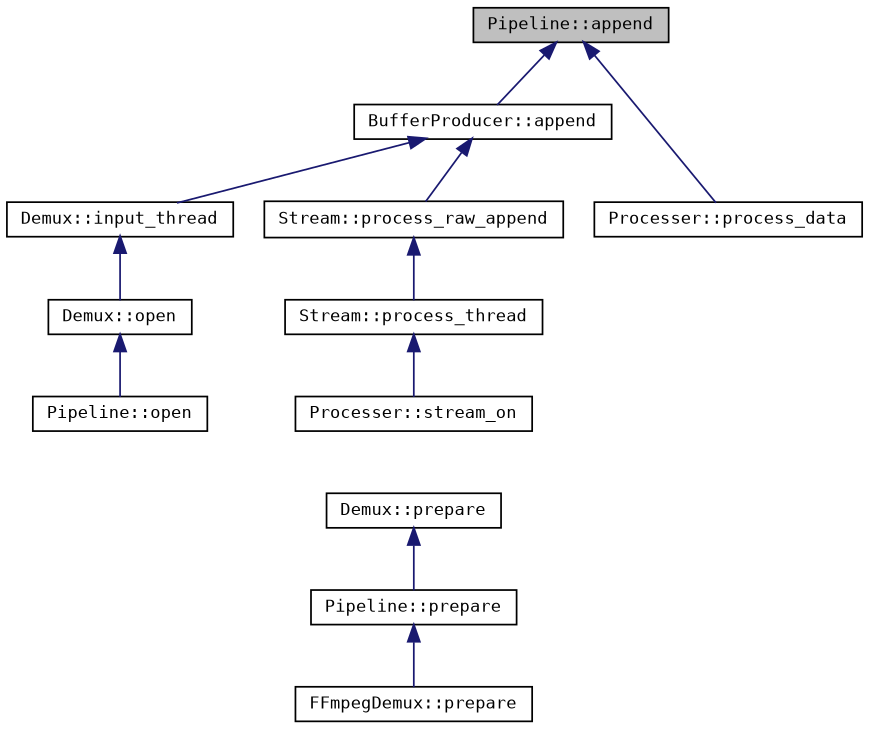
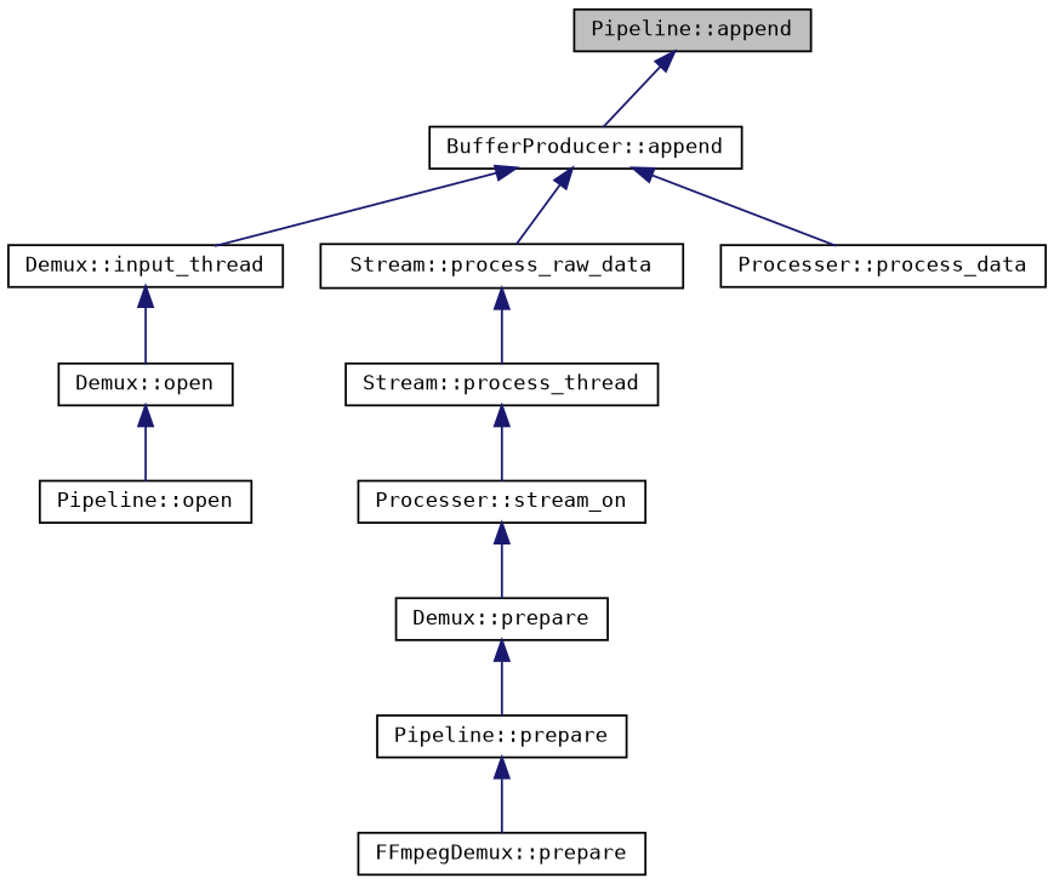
  digraph {
    fontname="DejaVu Sans Mono"
    rankdir=TB
    node [color=black fillcolor=white fontname="DejaVu Sans Mono" fontsize=10 shape=record style=filled]
    edge [color=midnightblue dir=back fontname="DejaVu Sans Mono" fontsize=10 labelfontname=Helvetica labelfontsize=10 style=solid]
    n1 [fillcolor=grey75 fontcolor=black height=0.2 label="Pipeline::append" width=0.4]
    n2 [height=0.2 label="BufferProducer::append" width=0.4]
    n3 [height=0.2 label="Demux::input_thread" width=0.4]
    n4 [height=0.2 label="Processer::process_data" width=0.4]
-   n5 [height=0.2 label="Stream::process_raw_append" width=0.4]
+   n5 [height=0.2 label="Stream::process_raw_data" width=0.4]
    n6 [height=0.2 label="Demux::open" width=0.4]
    n7 [height=0.2 label="Pipeline::open" width=0.4]
    n8 [height=0.2 label="Stream::process_thread" width=0.4]
    n9 [height=0.2 label="Processer::stream_on" width=0.4]
    n10 [height=0.2 label="Demux::prepare" width=0.4]
    n11 [height=0.2 label="Pipeline::prepare" width=0.4]
    n12 [height=0.2 label="FFmpegDemux::prepare" width=0.4]
    n1 -> n2
    n2 -> n3
-   n1 -> n4
+   n2 -> n4
    n2 -> n5
    n3 -> n6
    n5 -> n8
    n6 -> n7
    n8 -> n9
+   n9 -> n10
    n10 -> n11
    n11 -> n12
  }
